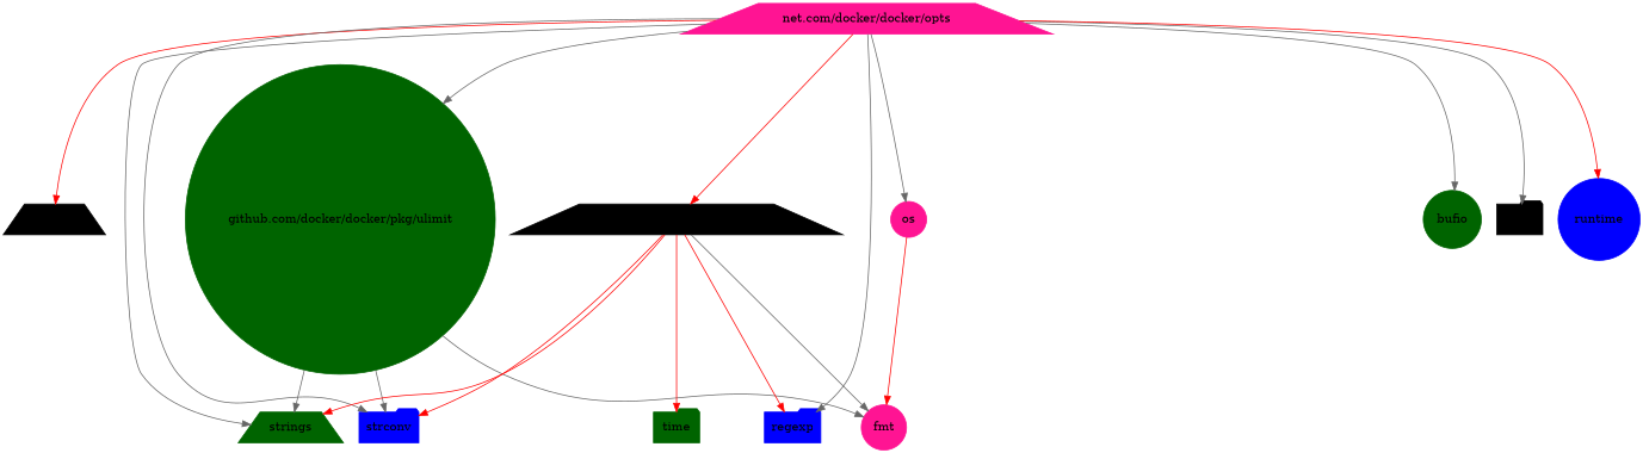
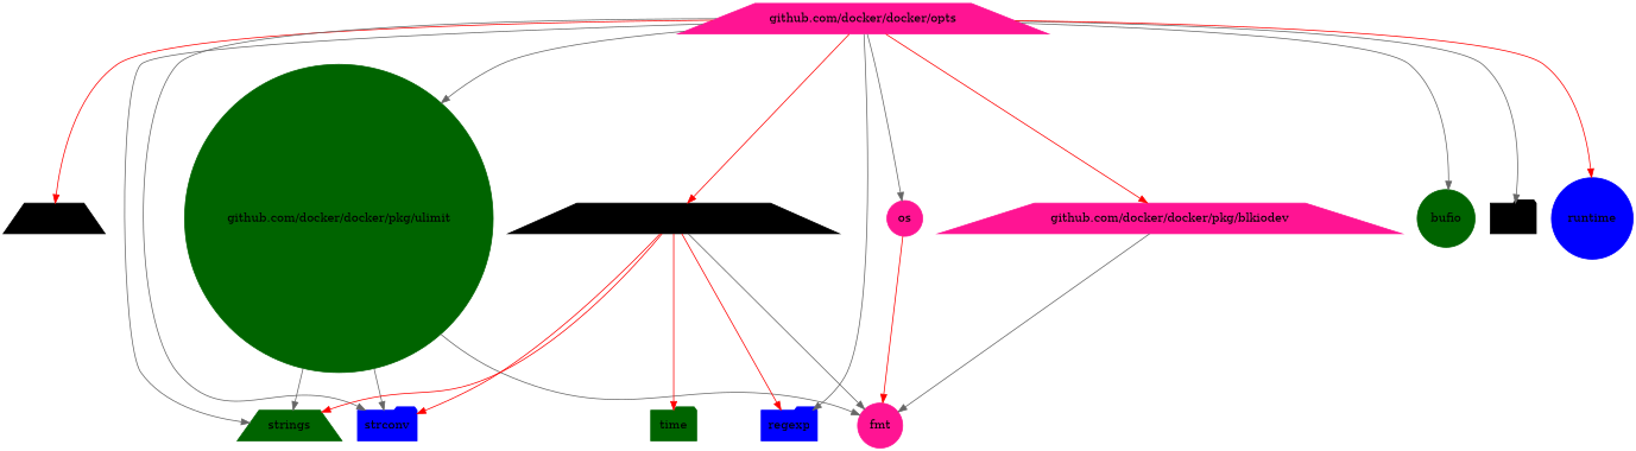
  digraph {
    node [color=darkgreen shape=trapezium style=filled]
    edge [color=gray40]
    n1 [color=black label="net/url"]
    n2 [color=blue label=strconv shape=folder]
    n3 [label=strings]
-   n4 [color=deeppink label="net.com/docker/docker/opts"]
+   n4 [color=deeppink label="github.com/docker/docker/opts"]
    n5 [label=bufio shape=circle]
+   n6 [color=deeppink label="github.com/docker/docker/pkg/blkiodev"]
    n7 [label="github.com/docker/docker/pkg/ulimit" shape=circle]
    n8 [color=black label="github.com/docker/go-units"]
    n9 [color=black label=net shape=folder]
    n10 [color=deeppink label=os shape=circle]
    n11 [color=blue label=regexp shape=folder]
    n12 [color=blue label=runtime shape=circle]
    n13 [color=deeppink label=fmt shape=circle]
    n14 [label=time shape=folder]
    n4 -> n1 [color=red]
    n4 -> n2
    n4 -> n3
    n4 -> n5
+   n4 -> n6 [color=red]
    n4 -> n7
    n4 -> n8 [color=red]
    n4 -> n9
    n4 -> n10
    n4 -> n11
    n4 -> n12 [color=red]
+   n6 -> n13
    n7 -> n2
    n7 -> n3
    n7 -> n13
    n8 -> n2 [color=red]
    n8 -> n3 [color=red]
    n8 -> n11 [color=red]
    n8 -> n13
    n8 -> n14 [color=red]
    n10 -> n13 [color=red]
  }
